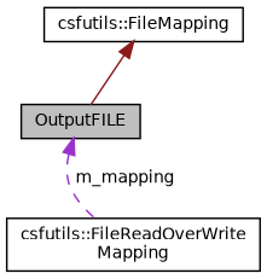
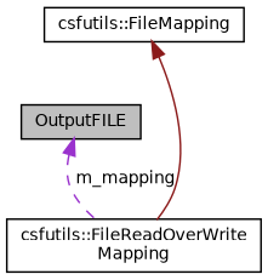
  digraph {
    node [color=black fillcolor=white fontname=Helvetica fontsize=10 shape=record style=filled]
    edge [dir=back fontname=Helvetica fontsize=10 labelfontname=Helvetica labelfontsize=10]
    n1 [fillcolor=grey75 fontcolor=black height=0.2 label=OutputFILE width=0.4]
    n2 [height=0.2 label="csfutils::FileReadOverWrite\lMapping" width=0.4]
    n3 [height=0.2 label="csfutils::FileMapping" width=0.4]
    n1 -> n2 [color=darkorchid3 label=" m_mapping" style=dashed]
-   n3 -> n1 [color=firebrick4 style=solid]
+   n3 -> n2 [color=firebrick4 style=solid]
  }
